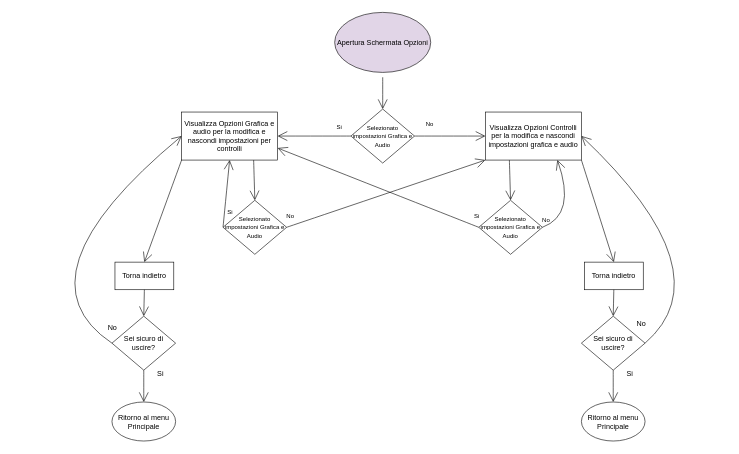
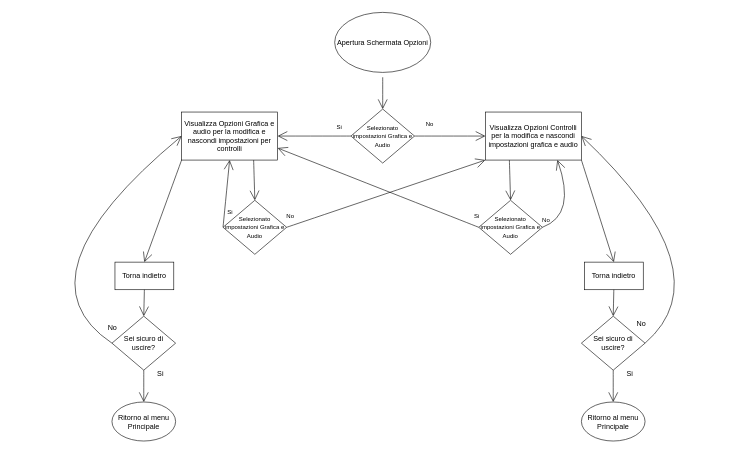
  <mxCell id="0" />
  <mxCell id="1" parent="0" />
  <mxCell id="2" value="Visualizza Opzioni Grafica e audio per la modifica e nascondi impostazioni per controlli" style="rounded=0;whiteSpace=wrap;html=1;hachureGap=4;" parent="1" vertex="1"><mxGeometry x="302" y="186" width="160" height="80" as="geometry" /></mxCell>
  <mxCell id="3" value="" style="edgeStyle=none;curved=1;rounded=0;orthogonalLoop=1;jettySize=auto;html=1;endArrow=open;startSize=14;endSize=14;sourcePerimeterSpacing=8;targetPerimeterSpacing=8;entryX=0.5;entryY=0;entryDx=0;entryDy=0;" parent="1" source="4" target="13" edge="1"><mxGeometry relative="1" as="geometry" /></mxCell>
- <mxCell id="4" value="Apertura Schermata Opzioni" style="ellipse;whiteSpace=wrap;html=1;hachureGap=4;fillColor=#e1d5e7;" parent="1" vertex="1"><mxGeometry x="557" y="20" width="160" height="100" as="geometry" /></mxCell>
+ <mxCell id="4" value="Apertura Schermata Opzioni" style="ellipse;whiteSpace=wrap;html=1;hachureGap=4;" parent="1" vertex="1"><mxGeometry x="557" y="20" width="160" height="100" as="geometry" /></mxCell>
  <mxCell id="5" value="Torna indietro" style="rounded=0;whiteSpace=wrap;html=1;hachureGap=4;" parent="1" vertex="1"><mxGeometry x="191" y="436" width="98" height="46" as="geometry" /></mxCell>
  <mxCell id="6" value="" style="edgeStyle=none;orthogonalLoop=1;jettySize=auto;html=1;rounded=0;endArrow=open;startSize=14;endSize=14;sourcePerimeterSpacing=8;targetPerimeterSpacing=8;curved=1;exitX=0;exitY=1;exitDx=0;exitDy=0;entryX=0.5;entryY=0;entryDx=0;entryDy=0;" parent="1" source="2" target="5" edge="1"><mxGeometry width="120" relative="1" as="geometry"><mxPoint x="310" y="299" as="sourcePoint" /><mxPoint x="430" y="299" as="targetPoint" /><Array as="points" /></mxGeometry></mxCell>
  <mxCell id="7" value="Sei sicuro di uscire?" style="rhombus;whiteSpace=wrap;html=1;hachureGap=4;" parent="1" vertex="1"><mxGeometry x="186" y="526" width="106" height="90" as="geometry" /></mxCell>
  <mxCell id="8" value="" style="edgeStyle=none;orthogonalLoop=1;jettySize=auto;html=1;rounded=0;endArrow=open;startSize=14;endSize=14;sourcePerimeterSpacing=8;targetPerimeterSpacing=8;curved=1;exitX=0.5;exitY=1;exitDx=0;exitDy=0;entryX=0.5;entryY=0;entryDx=0;entryDy=0;" parent="1" source="5" target="7" edge="1"><mxGeometry width="120" relative="1" as="geometry"><mxPoint x="363" y="369" as="sourcePoint" /><mxPoint x="483" y="369" as="targetPoint" /><Array as="points" /></mxGeometry></mxCell>
  <mxCell id="9" value="No" style="text;strokeColor=none;fillColor=none;html=1;align=center;verticalAlign=middle;whiteSpace=wrap;rounded=0;hachureGap=4;" parent="1" vertex="1"><mxGeometry x="157" y="530" width="60" height="30" as="geometry" /></mxCell>
  <mxCell id="10" value="Ritorno al menu Principale" style="ellipse;whiteSpace=wrap;html=1;hachureGap=4;" parent="1" vertex="1"><mxGeometry x="186" y="669" width="106" height="65" as="geometry" /></mxCell>
  <mxCell id="11" value="" style="edgeStyle=none;orthogonalLoop=1;jettySize=auto;html=1;rounded=0;endArrow=open;startSize=14;endSize=14;sourcePerimeterSpacing=8;targetPerimeterSpacing=8;curved=1;entryX=0.5;entryY=0;entryDx=0;entryDy=0;exitX=0.5;exitY=1;exitDx=0;exitDy=0;" parent="1" source="7" target="10" edge="1"><mxGeometry width="120" relative="1" as="geometry"><mxPoint x="263" y="417" as="sourcePoint" /><mxPoint x="383" y="417" as="targetPoint" /><Array as="points" /></mxGeometry></mxCell>
  <mxCell id="12" value="Si" style="text;strokeColor=none;fillColor=none;html=1;align=center;verticalAlign=middle;whiteSpace=wrap;rounded=0;hachureGap=4;" parent="1" vertex="1"><mxGeometry x="237" y="607" width="60" height="30" as="geometry" /></mxCell>
  <mxCell id="13" value="&lt;font style=&quot;font-size: 10px;&quot;&gt;Selezionato impostazioni Grafica e Audio&lt;/font&gt;" style="rhombus;whiteSpace=wrap;html=1;hachureGap=4;" parent="1" vertex="1"><mxGeometry x="584" y="181" width="106" height="90" as="geometry" /></mxCell>
  <mxCell id="14" value="" style="edgeStyle=none;orthogonalLoop=1;jettySize=auto;html=1;rounded=0;fontSize=10;endArrow=open;startSize=14;endSize=14;sourcePerimeterSpacing=8;targetPerimeterSpacing=8;curved=1;exitX=0;exitY=0.5;exitDx=0;exitDy=0;entryX=1;entryY=0.5;entryDx=0;entryDy=0;" parent="1" source="13" target="2" edge="1"><mxGeometry width="120" relative="1" as="geometry"><mxPoint x="1079" y="188" as="sourcePoint" /><mxPoint x="1199" y="188" as="targetPoint" /><Array as="points" /></mxGeometry></mxCell>
  <mxCell id="15" value="Si" style="text;strokeColor=none;fillColor=none;html=1;align=center;verticalAlign=middle;whiteSpace=wrap;rounded=0;hachureGap=4;fontSize=10;" parent="1" vertex="1"><mxGeometry x="535" y="195" width="60" height="30" as="geometry" /></mxCell>
  <mxCell id="16" value="&amp;nbsp;No" style="text;strokeColor=none;fillColor=none;html=1;align=center;verticalAlign=middle;whiteSpace=wrap;rounded=0;hachureGap=4;fontSize=10;" parent="1" vertex="1"><mxGeometry x="684" y="191" width="60" height="30" as="geometry" /></mxCell>
  <mxCell id="17" value="Visualizza Opzioni Controlli per la modifica e nascondi impostazioni grafica e audio" style="rounded=0;whiteSpace=wrap;html=1;hachureGap=4;" parent="1" vertex="1"><mxGeometry x="808" y="186" width="160" height="80" as="geometry" /></mxCell>
  <mxCell id="18" value="Torna indietro" style="rounded=0;whiteSpace=wrap;html=1;hachureGap=4;" parent="1" vertex="1"><mxGeometry x="973" y="436" width="98" height="46" as="geometry" /></mxCell>
  <mxCell id="19" value="" style="edgeStyle=none;orthogonalLoop=1;jettySize=auto;html=1;rounded=0;endArrow=open;startSize=14;endSize=14;sourcePerimeterSpacing=8;targetPerimeterSpacing=8;curved=1;exitX=1;exitY=1;exitDx=0;exitDy=0;entryX=0.5;entryY=0;entryDx=0;entryDy=0;" parent="1" source="17" target="18" edge="1"><mxGeometry width="120" relative="1" as="geometry"><mxPoint x="816" y="299" as="sourcePoint" /><mxPoint x="936" y="299" as="targetPoint" /><Array as="points" /></mxGeometry></mxCell>
  <mxCell id="20" value="Sei sicuro di uscire?" style="rhombus;whiteSpace=wrap;html=1;hachureGap=4;" parent="1" vertex="1"><mxGeometry x="968" y="526" width="106" height="90" as="geometry" /></mxCell>
  <mxCell id="21" value="" style="edgeStyle=none;orthogonalLoop=1;jettySize=auto;html=1;rounded=0;endArrow=open;startSize=14;endSize=14;sourcePerimeterSpacing=8;targetPerimeterSpacing=8;curved=1;exitX=0.5;exitY=1;exitDx=0;exitDy=0;entryX=0.5;entryY=0;entryDx=0;entryDy=0;" parent="1" source="18" target="20" edge="1"><mxGeometry width="120" relative="1" as="geometry"><mxPoint x="1145" y="369" as="sourcePoint" /><mxPoint x="1265" y="369" as="targetPoint" /><Array as="points" /></mxGeometry></mxCell>
  <mxCell id="22" value="No" style="text;strokeColor=none;fillColor=none;html=1;align=center;verticalAlign=middle;whiteSpace=wrap;rounded=0;hachureGap=4;" parent="1" vertex="1"><mxGeometry x="1038" y="524" width="60" height="30" as="geometry" /></mxCell>
  <mxCell id="23" value="Ritorno al menu Principale" style="ellipse;whiteSpace=wrap;html=1;hachureGap=4;" parent="1" vertex="1"><mxGeometry x="968" y="669" width="106" height="65" as="geometry" /></mxCell>
  <mxCell id="24" value="" style="edgeStyle=none;orthogonalLoop=1;jettySize=auto;html=1;rounded=0;endArrow=open;startSize=14;endSize=14;sourcePerimeterSpacing=8;targetPerimeterSpacing=8;curved=1;entryX=0.5;entryY=0;entryDx=0;entryDy=0;exitX=0.5;exitY=1;exitDx=0;exitDy=0;" parent="1" source="20" target="23" edge="1"><mxGeometry width="120" relative="1" as="geometry"><mxPoint x="1045" y="417" as="sourcePoint" /><mxPoint x="1165" y="417" as="targetPoint" /><Array as="points" /></mxGeometry></mxCell>
  <mxCell id="25" value="Si" style="text;strokeColor=none;fillColor=none;html=1;align=center;verticalAlign=middle;whiteSpace=wrap;rounded=0;hachureGap=4;" parent="1" vertex="1"><mxGeometry x="1019" y="607" width="60" height="30" as="geometry" /></mxCell>
  <mxCell id="26" value="" style="edgeStyle=none;orthogonalLoop=1;jettySize=auto;html=1;rounded=0;fontSize=10;endArrow=open;startSize=14;endSize=14;sourcePerimeterSpacing=8;targetPerimeterSpacing=8;curved=1;exitX=1;exitY=0.5;exitDx=0;exitDy=0;entryX=0;entryY=0.5;entryDx=0;entryDy=0;" parent="1" source="13" target="17" edge="1"><mxGeometry width="120" relative="1" as="geometry"><mxPoint x="646" y="350" as="sourcePoint" /><mxPoint x="766" y="350" as="targetPoint" /><Array as="points" /></mxGeometry></mxCell>
  <mxCell id="27" value="" style="edgeStyle=none;orthogonalLoop=1;jettySize=auto;html=1;rounded=0;fontSize=10;endArrow=open;startSize=14;endSize=14;sourcePerimeterSpacing=8;targetPerimeterSpacing=8;curved=1;exitX=1;exitY=0.5;exitDx=0;exitDy=0;entryX=1;entryY=0.5;entryDx=0;entryDy=0;" parent="1" source="20" target="17" edge="1"><mxGeometry width="120" relative="1" as="geometry"><mxPoint x="646" y="450" as="sourcePoint" /><mxPoint x="766" y="450" as="targetPoint" /><Array as="points"><mxPoint x="1209" y="454" /></Array></mxGeometry></mxCell>
  <mxCell id="28" value="" style="edgeStyle=none;orthogonalLoop=1;jettySize=auto;html=1;rounded=0;fontSize=10;endArrow=open;startSize=14;endSize=14;sourcePerimeterSpacing=8;targetPerimeterSpacing=8;curved=1;exitX=0;exitY=0.5;exitDx=0;exitDy=0;entryX=0;entryY=0.5;entryDx=0;entryDy=0;" parent="1" source="7" target="2" edge="1"><mxGeometry width="120" relative="1" as="geometry"><mxPoint x="646" y="350" as="sourcePoint" /><mxPoint x="766" y="350" as="targetPoint" /><Array as="points"><mxPoint x="20" y="460" /></Array></mxGeometry></mxCell>
  <mxCell id="29" value="&lt;font style=&quot;font-size: 10px;&quot;&gt;Selezionato impostazioni Grafica e Audio&lt;/font&gt;" style="rhombus;whiteSpace=wrap;html=1;hachureGap=4;" parent="1" vertex="1"><mxGeometry x="371" y="333" width="106" height="90" as="geometry" /></mxCell>
  <mxCell id="30" value="" style="edgeStyle=none;orthogonalLoop=1;jettySize=auto;html=1;rounded=0;fontSize=10;endArrow=open;startSize=14;endSize=14;sourcePerimeterSpacing=8;targetPerimeterSpacing=8;curved=1;exitX=0.75;exitY=1;exitDx=0;exitDy=0;entryX=0.5;entryY=0;entryDx=0;entryDy=0;" parent="1" source="2" target="29" edge="1"><mxGeometry width="120" relative="1" as="geometry"><mxPoint x="646" y="250" as="sourcePoint" /><mxPoint x="766" y="250" as="targetPoint" /><Array as="points" /></mxGeometry></mxCell>
  <mxCell id="31" value="" style="edgeStyle=none;orthogonalLoop=1;jettySize=auto;html=1;rounded=0;fontSize=10;endArrow=open;startSize=14;endSize=14;sourcePerimeterSpacing=8;targetPerimeterSpacing=8;curved=1;exitX=0;exitY=0.5;exitDx=0;exitDy=0;entryX=0.5;entryY=1;entryDx=0;entryDy=0;" parent="1" source="29" target="2" edge="1"><mxGeometry width="120" relative="1" as="geometry"><mxPoint x="646" y="250" as="sourcePoint" /><mxPoint x="766" y="250" as="targetPoint" /><Array as="points" /></mxGeometry></mxCell>
  <mxCell id="32" value="Si" style="text;strokeColor=none;fillColor=none;html=1;align=center;verticalAlign=middle;whiteSpace=wrap;rounded=0;hachureGap=4;fontSize=10;" parent="1" vertex="1"><mxGeometry x="353" y="337" width="60" height="30" as="geometry" /></mxCell>
  <mxCell id="33" value="&amp;nbsp;No" style="text;strokeColor=none;fillColor=none;html=1;align=center;verticalAlign=middle;whiteSpace=wrap;rounded=0;hachureGap=4;fontSize=10;" parent="1" vertex="1"><mxGeometry x="452" y="344" width="60" height="30" as="geometry" /></mxCell>
  <mxCell id="34" value="" style="edgeStyle=none;orthogonalLoop=1;jettySize=auto;html=1;rounded=0;fontSize=10;endArrow=open;startSize=14;endSize=14;sourcePerimeterSpacing=8;targetPerimeterSpacing=8;curved=1;exitX=1;exitY=0.5;exitDx=0;exitDy=0;entryX=0;entryY=1;entryDx=0;entryDy=0;" parent="1" source="29" target="17" edge="1"><mxGeometry width="120" relative="1" as="geometry"><mxPoint x="646" y="250" as="sourcePoint" /><mxPoint x="766" y="250" as="targetPoint" /><Array as="points" /></mxGeometry></mxCell>
  <mxCell id="35" value="&lt;font style=&quot;font-size: 10px;&quot;&gt;Selezionato impostazioni Grafica e Audio&lt;/font&gt;" style="rhombus;whiteSpace=wrap;html=1;hachureGap=4;" parent="1" vertex="1"><mxGeometry x="797" y="333" width="106" height="90" as="geometry" /></mxCell>
  <mxCell id="36" value="" style="edgeStyle=none;orthogonalLoop=1;jettySize=auto;html=1;rounded=0;fontSize=10;endArrow=open;startSize=14;endSize=14;sourcePerimeterSpacing=8;targetPerimeterSpacing=8;curved=1;exitX=0;exitY=0.5;exitDx=0;exitDy=0;entryX=1;entryY=0.75;entryDx=0;entryDy=0;" parent="1" source="35" target="2" edge="1"><mxGeometry width="120" relative="1" as="geometry"><mxPoint x="646" y="250" as="sourcePoint" /><mxPoint x="766" y="250" as="targetPoint" /><Array as="points" /></mxGeometry></mxCell>
  <mxCell id="37" value="&amp;nbsp;No" style="text;strokeColor=none;fillColor=none;html=1;align=center;verticalAlign=middle;whiteSpace=wrap;rounded=0;hachureGap=4;fontSize=10;" parent="1" vertex="1"><mxGeometry x="878" y="350" width="60" height="30" as="geometry" /></mxCell>
  <mxCell id="38" value="Si" style="text;strokeColor=none;fillColor=none;html=1;align=center;verticalAlign=middle;whiteSpace=wrap;rounded=0;hachureGap=4;fontSize=10;" parent="1" vertex="1"><mxGeometry x="764" y="344" width="60" height="30" as="geometry" /></mxCell>
  <mxCell id="39" value="" style="edgeStyle=none;orthogonalLoop=1;jettySize=auto;html=1;rounded=0;fontSize=10;endArrow=open;startSize=14;endSize=14;sourcePerimeterSpacing=8;targetPerimeterSpacing=8;curved=1;exitX=0.25;exitY=1;exitDx=0;exitDy=0;entryX=0.5;entryY=0;entryDx=0;entryDy=0;" parent="1" source="17" target="35" edge="1"><mxGeometry width="120" relative="1" as="geometry"><mxPoint x="646" y="250" as="sourcePoint" /><mxPoint x="766" y="250" as="targetPoint" /><Array as="points" /></mxGeometry></mxCell>
  <mxCell id="40" value="" style="edgeStyle=none;orthogonalLoop=1;jettySize=auto;html=1;rounded=0;fontSize=10;endArrow=open;startSize=14;endSize=14;sourcePerimeterSpacing=8;targetPerimeterSpacing=8;curved=1;exitX=1;exitY=0.5;exitDx=0;exitDy=0;entryX=0.75;entryY=1;entryDx=0;entryDy=0;" parent="1" source="35" target="17" edge="1"><mxGeometry width="120" relative="1" as="geometry"><mxPoint x="646" y="250" as="sourcePoint" /><mxPoint x="766" y="250" as="targetPoint" /><Array as="points"><mxPoint x="960" y="357" /></Array></mxGeometry></mxCell>
